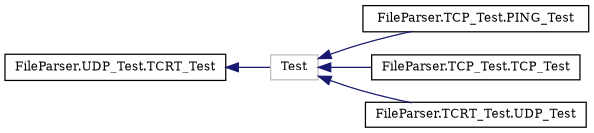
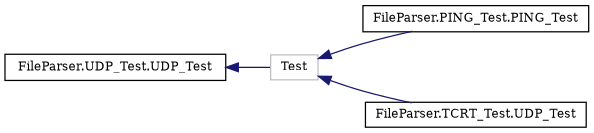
  digraph {
    fontname="DejaVu Serif"
    rankdir=LR
    node [color=black fillcolor=white fontname="DejaVu Serif" fontsize=10 shape=record style=filled]
    edge [color=midnightblue dir=back fontname="DejaVu Serif" fontsize=10 labelfontname=Helvetica labelfontsize=10 style=solid]
    n1 [color=grey75 height=0.2 label=Test width=0.4]
-   n2 [height=0.2 label="FileParser.TCP_Test.PING_Test" width=0.4]
-   n3 [height=0.2 label="FileParser.TCP_Test.TCP_Test" width=0.4]
+   n2 [height=0.2 label="FileParser.PING_Test.PING_Test" width=0.4]
    n4 [height=0.2 label="FileParser.TCRT_Test.UDP_Test" width=0.4]
-   n5 [height=0.2 label="FileParser.UDP_Test.TCRT_Test" width=0.4]
+   n5 [height=0.2 label="FileParser.UDP_Test.UDP_Test" width=0.4]
    n1 -> n2
-   n1 -> n3
    n1 -> n4
    n5 -> n1
  }
